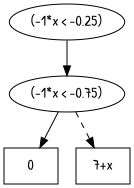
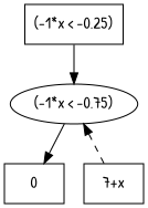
  digraph {
    fontname="Patrick Hand"
    rankdir=TB
    node [fontname="Patrick Hand"]
    edge [fontname="Patrick Hand"]
-   n1 [label="(-1*x < -0.25)"]
+   n1 [label="(-1*x < -0.25)" shape=box]
    n2 [label="(-1*x < -0.75)"]
    n3 [label=0 shape=box]
    n4 [label="7+x" shape=box]
    subgraph sub_1 {
      rank=same
      n1
    }
    subgraph sub_2 {
      rank=same
      n2
    }
    subgraph sub_3 {
      rank=same
      n3
      n4
    }
    n1 -> n2
    n2 -> n3
-   n2 -> n4 [style=dashed]
+   n4 -> n2 [style=dashed]
  }
